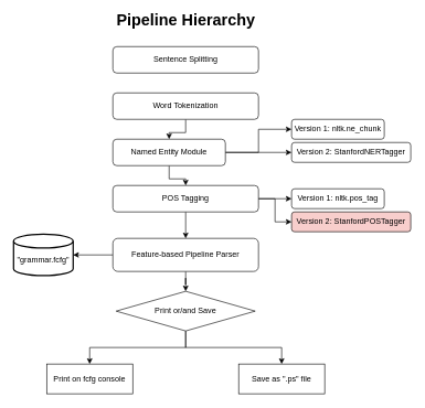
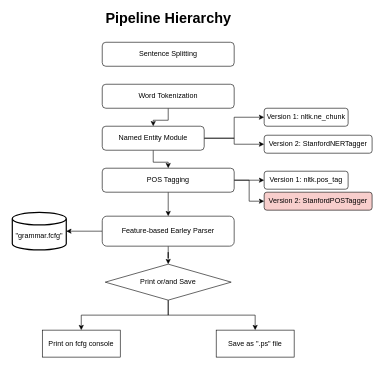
  <mxCell id="0" />
  <mxCell id="1" parent="0" />
  <mxCell id="2" value="&lt;font style=&quot;font-size: 24px&quot;&gt;&lt;b&gt;Pipeline Hierarchy&lt;/b&gt;&lt;/font&gt;" style="text;html=1;align=center;verticalAlign=middle;resizable=0;points=[];autosize=1;fontFamily=Arial;" parent="1" vertex="1"><mxGeometry x="170" y="20" width="220" height="20" as="geometry" /></mxCell>
  <mxCell id="3" value="Sentence Splitting" style="rounded=1;whiteSpace=wrap;html=1;" parent="1" vertex="1"><mxGeometry x="170" y="70" width="220" height="40" as="geometry" /></mxCell>
  <mxCell id="4" style="edgeStyle=orthogonalEdgeStyle;rounded=0;orthogonalLoop=1;jettySize=auto;html=1;" edge="1" parent="1" source="5" target="16"><mxGeometry relative="1" as="geometry" /></mxCell>
  <mxCell id="5" value="Word Tokenization" style="rounded=1;whiteSpace=wrap;html=1;" parent="1" vertex="1"><mxGeometry x="170" y="140" width="220" height="40" as="geometry" /></mxCell>
  <mxCell id="6" style="edgeStyle=orthogonalEdgeStyle;rounded=0;orthogonalLoop=1;jettySize=auto;html=1;entryX=0;entryY=0.5;entryDx=0;entryDy=0;" edge="1" parent="1" source="9" target="11"><mxGeometry relative="1" as="geometry" /></mxCell>
  <mxCell id="7" style="edgeStyle=orthogonalEdgeStyle;rounded=0;orthogonalLoop=1;jettySize=auto;html=1;entryX=0;entryY=0.5;entryDx=0;entryDy=0;" edge="1" parent="1" source="9" target="12"><mxGeometry relative="1" as="geometry" /></mxCell>
  <mxCell id="8" style="edgeStyle=orthogonalEdgeStyle;rounded=0;orthogonalLoop=1;jettySize=auto;html=1;entryX=0.5;entryY=0;entryDx=0;entryDy=0;" edge="1" parent="1" source="9" target="21"><mxGeometry relative="1" as="geometry" /></mxCell>
  <mxCell id="9" value="POS Tagging" style="rounded=1;whiteSpace=wrap;html=1;" parent="1" vertex="1"><mxGeometry x="170" y="280" width="220" height="40" as="geometry" /></mxCell>
  <mxCell id="10" value="&lt;br&gt;&quot;grammar.fcfg&quot;" style="strokeWidth=2;html=1;shape=mxgraph.flowchart.database;whiteSpace=wrap;" parent="1" vertex="1"><mxGeometry x="20" y="353.75" width="90" height="62.5" as="geometry" /></mxCell>
  <mxCell id="11" value="Version 1: nltk.pos_tag" style="rounded=1;whiteSpace=wrap;html=1;" vertex="1" parent="1"><mxGeometry x="440" y="285" width="140" height="30" as="geometry" /></mxCell>
  <mxCell id="12" value="Version 2: StanfordPOSTagger" style="rounded=1;whiteSpace=wrap;html=1;fillColor=#f8cecc;" vertex="1" parent="1"><mxGeometry x="440" y="320" width="180" height="30" as="geometry" /></mxCell>
  <mxCell id="13" style="edgeStyle=orthogonalEdgeStyle;rounded=0;orthogonalLoop=1;jettySize=auto;html=1;entryX=0.5;entryY=0;entryDx=0;entryDy=0;" edge="1" parent="1" source="16" target="9"><mxGeometry relative="1" as="geometry" /></mxCell>
  <mxCell id="14" style="edgeStyle=orthogonalEdgeStyle;rounded=0;orthogonalLoop=1;jettySize=auto;html=1;entryX=0;entryY=0.5;entryDx=0;entryDy=0;" edge="1" parent="1" source="16" target="17"><mxGeometry relative="1" as="geometry" /></mxCell>
  <mxCell id="15" style="edgeStyle=orthogonalEdgeStyle;rounded=0;orthogonalLoop=1;jettySize=auto;html=1;entryX=0;entryY=0.5;entryDx=0;entryDy=0;" edge="1" parent="1" source="16" target="18"><mxGeometry relative="1" as="geometry" /></mxCell>
  <mxCell id="16" value="Named Entity Module" style="rounded=1;whiteSpace=wrap;html=1;" vertex="1" parent="1"><mxGeometry x="170" y="210" width="170" height="40" as="geometry" /></mxCell>
  <mxCell id="17" value="Version 1: nltk.ne_chunk" style="rounded=1;whiteSpace=wrap;html=1;" vertex="1" parent="1"><mxGeometry x="440" y="180" width="140" height="30" as="geometry" /></mxCell>
- <mxCell id="18" value="Version 2: StanfordNERTagger" style="rounded=1;whiteSpace=wrap;html=1;" vertex="1" parent="1"><mxGeometry x="440" y="215" width="180" height="30" as="geometry" /></mxCell>
+ <mxCell id="18" value="Version 2: StanfordNERTagger" style="rounded=1;whiteSpace=wrap;html=1;" vertex="1" parent="1"><mxGeometry x="440" y="225" width="180" height="30" as="geometry" /></mxCell>
  <mxCell id="19" style="edgeStyle=orthogonalEdgeStyle;rounded=0;orthogonalLoop=1;jettySize=auto;html=1;entryX=1;entryY=0.5;entryDx=0;entryDy=0;entryPerimeter=0;" edge="1" parent="1" source="21" target="10"><mxGeometry relative="1" as="geometry" /></mxCell>
  <mxCell id="20" style="edgeStyle=orthogonalEdgeStyle;rounded=0;orthogonalLoop=1;jettySize=auto;html=1;entryX=0.5;entryY=0;entryDx=0;entryDy=0;" edge="1" parent="1" source="21" target="24"><mxGeometry relative="1" as="geometry" /></mxCell>
- <mxCell id="21" value="Feature-based Pipeline Parser" style="rounded=1;whiteSpace=wrap;html=1;" vertex="1" parent="1"><mxGeometry x="170" y="360" width="220" height="50" as="geometry" /></mxCell>
+ <mxCell id="21" value="Feature-based Earley Parser" style="rounded=1;whiteSpace=wrap;html=1;" vertex="1" parent="1"><mxGeometry x="170" y="360" width="220" height="50" as="geometry" /></mxCell>
  <mxCell id="22" style="edgeStyle=orthogonalEdgeStyle;rounded=0;orthogonalLoop=1;jettySize=auto;html=1;" edge="1" parent="1" source="24" target="25"><mxGeometry relative="1" as="geometry" /></mxCell>
  <mxCell id="23" style="edgeStyle=orthogonalEdgeStyle;rounded=0;orthogonalLoop=1;jettySize=auto;html=1;" edge="1" parent="1" source="24" target="26"><mxGeometry relative="1" as="geometry" /></mxCell>
  <mxCell id="24" value="Print or/and Save" style="rhombus;whiteSpace=wrap;html=1;" vertex="1" parent="1"><mxGeometry x="175" y="440" width="210" height="60" as="geometry" /></mxCell>
  <mxCell id="25" value="Print on fcfg console" style="rounded=0;whiteSpace=wrap;html=1;" vertex="1" parent="1"><mxGeometry x="70" y="550" width="130" height="45" as="geometry" /></mxCell>
  <mxCell id="26" value="Save as &quot;.ps&quot; file" style="rounded=0;whiteSpace=wrap;html=1;" vertex="1" parent="1"><mxGeometry x="360" y="550" width="130" height="45" as="geometry" /></mxCell>
